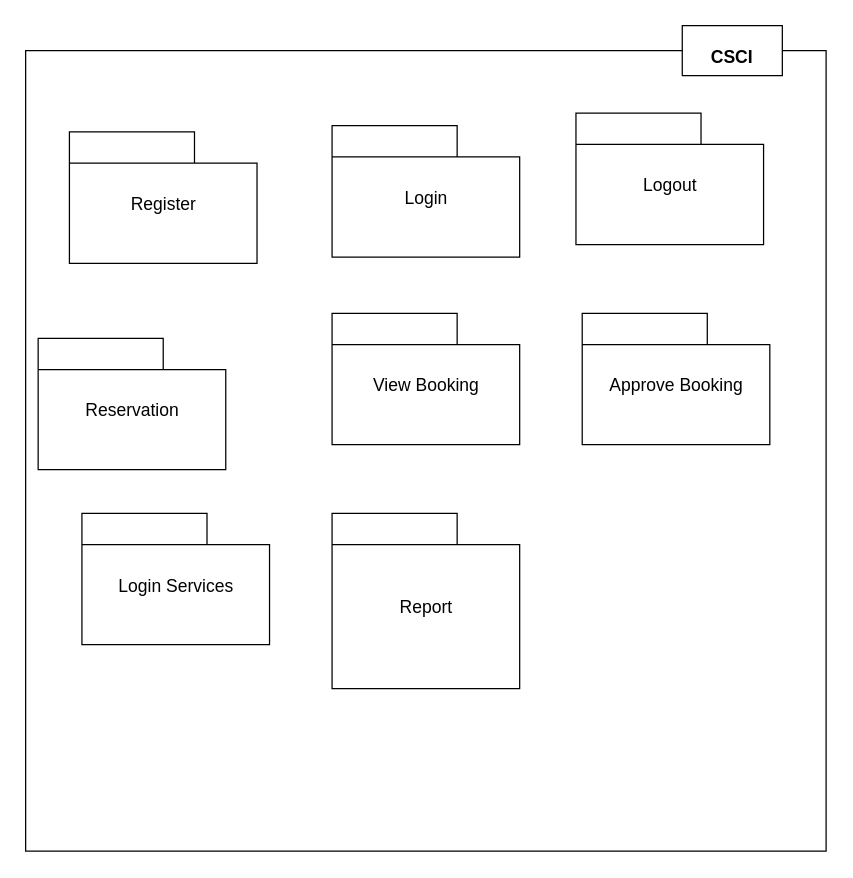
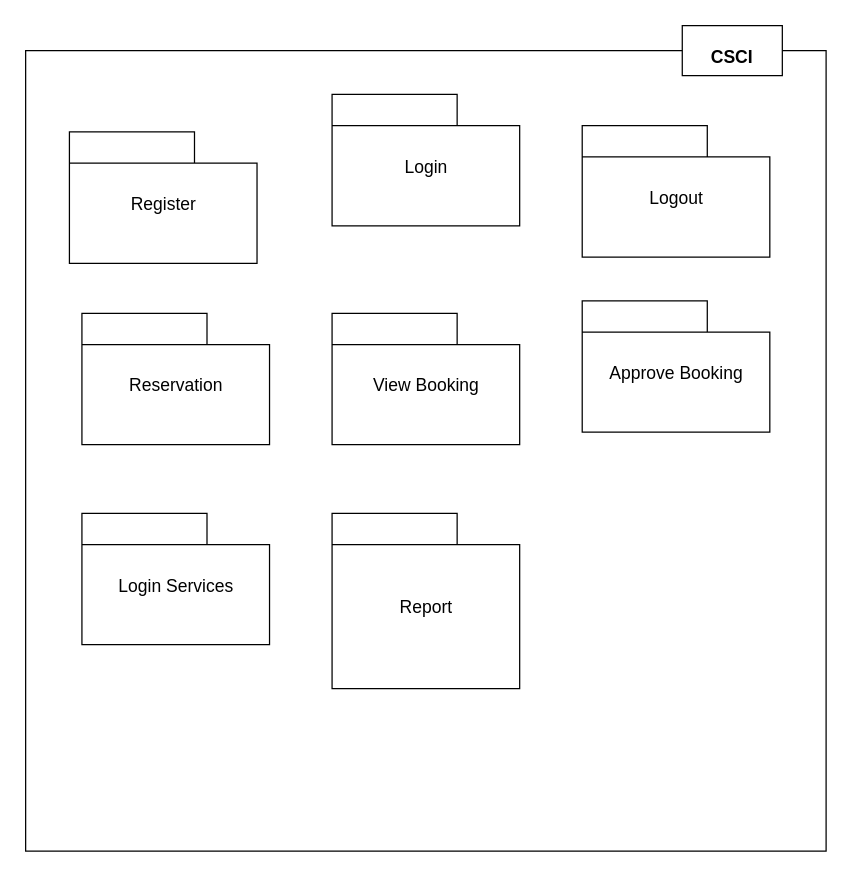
  <mxCell id="0" />
  <mxCell id="1" parent="0" />
  <mxCell id="2" value="" style="group" vertex="1" connectable="0" parent="1"><mxGeometry x="20" y="20" width="640" height="660" as="geometry" /></mxCell>
  <mxCell id="3" value="" style="shape=table;html=1;whiteSpace=wrap;startSize=0;container=1;collapsible=0;childLayout=tableLayout;shadow=0;" vertex="1" parent="2"><mxGeometry y="20" width="640" height="640" as="geometry" /></mxCell>
  <mxCell id="4" value="" style="shape=partialRectangle;html=1;whiteSpace=wrap;collapsible=0;dropTarget=0;pointerEvents=0;fillColor=none;top=0;left=0;bottom=0;right=0;points=[[0,0.5],[1,0.5]];portConstraint=eastwest;" vertex="1" parent="3"><mxGeometry width="640" height="640" as="geometry" /></mxCell>
  <mxCell id="5" value="" style="shape=partialRectangle;html=1;whiteSpace=wrap;connectable=0;overflow=hidden;fillColor=none;top=0;left=0;bottom=0;right=0;" vertex="1" parent="4"><mxGeometry width="640" height="640" as="geometry" /></mxCell>
  <mxCell id="6" value="Register" style="shape=folder;spacingTop=10;tabWidth=100;tabHeight=25;tabPosition=left;html=1;fontSize=14;" vertex="1" parent="2"><mxGeometry x="35" y="85" width="150" height="105" as="geometry" /></mxCell>
  <mxCell id="7" value="" style="shape=table;html=1;whiteSpace=wrap;startSize=0;container=1;collapsible=0;childLayout=tableLayout;" vertex="1" parent="2"><mxGeometry x="525" width="80" height="40" as="geometry" /></mxCell>
  <mxCell id="8" value="" style="shape=partialRectangle;html=1;whiteSpace=wrap;collapsible=0;dropTarget=0;pointerEvents=0;fillColor=none;top=0;left=0;bottom=0;right=0;points=[[0,0.5],[1,0.5]];portConstraint=eastwest;" vertex="1" parent="7"><mxGeometry width="80" height="40" as="geometry" /></mxCell>
  <mxCell id="9" value="&lt;h3&gt;CSCI&lt;/h3&gt;" style="shape=partialRectangle;html=1;whiteSpace=wrap;connectable=0;overflow=hidden;fillColor=none;top=0;left=0;bottom=0;right=0;" vertex="1" parent="8"><mxGeometry width="80" height="40" as="geometry" /></mxCell>
- <mxCell id="10" value="Logout" style="shape=folder;spacingTop=10;tabWidth=100;tabHeight=25;tabPosition=left;html=1;fontSize=14;" vertex="1" parent="2"><mxGeometry x="440" y="70" width="150" height="105" as="geometry" /></mxCell>
- <mxCell id="11" value="Reservation" style="shape=folder;spacingTop=10;tabWidth=100;tabHeight=25;tabPosition=left;html=1;fontSize=14;" vertex="1" parent="2"><mxGeometry x="10" y="250" width="150" height="105" as="geometry" /></mxCell>
+ <mxCell id="10" value="Logout" style="shape=folder;spacingTop=10;tabWidth=100;tabHeight=25;tabPosition=left;html=1;fontSize=14;" vertex="1" parent="2"><mxGeometry x="445" y="80" width="150" height="105" as="geometry" /></mxCell>
+ <mxCell id="11" value="Reservation" style="shape=folder;spacingTop=10;tabWidth=100;tabHeight=25;tabPosition=left;html=1;fontSize=14;" vertex="1" parent="2"><mxGeometry x="45" y="230" width="150" height="105" as="geometry" /></mxCell>
  <mxCell id="12" value="Login Services" style="shape=folder;spacingTop=10;tabWidth=100;tabHeight=25;tabPosition=left;html=1;fontSize=14;" vertex="1" parent="2"><mxGeometry x="45" y="390" width="150" height="105" as="geometry" /></mxCell>
- <mxCell id="13" value="Login" style="shape=folder;spacingTop=10;tabWidth=100;tabHeight=25;tabPosition=left;html=1;fontSize=14;" vertex="1" parent="2"><mxGeometry x="245" y="80" width="150" height="105" as="geometry" /></mxCell>
+ <mxCell id="13" value="Login" style="shape=folder;spacingTop=10;tabWidth=100;tabHeight=25;tabPosition=left;html=1;fontSize=14;" vertex="1" parent="2"><mxGeometry x="245" y="55" width="150" height="105" as="geometry" /></mxCell>
  <mxCell id="14" value="View Booking&lt;span style=&quot;color: rgba(0 , 0 , 0 , 0) ; font-family: monospace ; font-size: 0px&quot;&gt;%3CmxGraphModel%3E%3Croot%3E%3CmxCell%20id%3D%220%22%2F%3E%3CmxCell%20id%3D%221%22%20parent%3D%220%22%2F%3E%3CmxCell%20id%3D%222%22%20value%3D%22%22%20style%3D%22shape%3Dfolder%3BspacingTop%3D10%3BtabWidth%3D100%3BtabHeight%3D25%3BtabPosition%3Dleft%3Bhtml%3D1%3B%22%20vertex%3D%221%22%20parent%3D%221%22%3E%3CmxGeometry%20x%3D%22220%22%20y%3D%22130%22%20width%3D%22150%22%20height%3D%22105%22%20as%3D%22geometry%22%2F%3E%3C%2FmxCell%3E%3C%2Froot%3E%3C%2FmxGraphModel%3E&lt;/span&gt;" style="shape=folder;spacingTop=10;tabWidth=100;tabHeight=25;tabPosition=left;html=1;fontSize=14;" vertex="1" parent="2"><mxGeometry x="245" y="230" width="150" height="105" as="geometry" /></mxCell>
- <mxCell id="15" value="Approve Booking" style="shape=folder;spacingTop=10;tabWidth=100;tabHeight=25;tabPosition=left;html=1;fontSize=14;" vertex="1" parent="2"><mxGeometry x="445" y="230" width="150" height="105" as="geometry" /></mxCell>
+ <mxCell id="15" value="Approve Booking" style="shape=folder;spacingTop=10;tabWidth=100;tabHeight=25;tabPosition=left;html=1;fontSize=14;" vertex="1" parent="2"><mxGeometry x="445" y="220" width="150" height="105" as="geometry" /></mxCell>
  <mxCell id="16" value="Report" style="shape=folder;spacingTop=10;tabWidth=100;tabHeight=25;tabPosition=left;html=1;fontSize=14;" vertex="1" parent="2"><mxGeometry x="245" y="390" width="150" height="140" as="geometry" /></mxCell>
